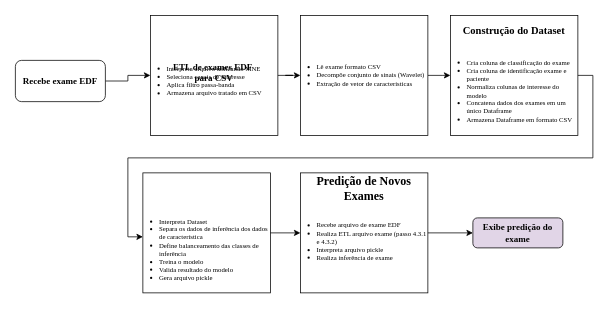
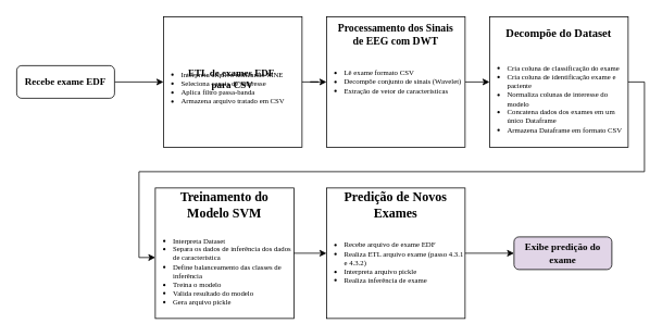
  <mxCell id="0" />
  <mxCell id="1" parent="0" />
  <mxCell id="2" value="" style="edgeStyle=orthogonalEdgeStyle;rounded=0;orthogonalLoop=1;jettySize=auto;html=1;" edge="1" parent="1" source="3" target="5"><mxGeometry relative="1" as="geometry" /></mxCell>
- <mxCell id="3" value="&lt;font face=&quot;Times New Roman&quot;&gt;&lt;b&gt;Recebe exame EDF&lt;br&gt;&lt;/b&gt;&lt;/font&gt;" style="rounded=1;whiteSpace=wrap;html=1;" vertex="1" parent="1"><mxGeometry x="20" y="80" width="120" height="55" as="geometry" /></mxCell>
+ <mxCell id="3" value="&lt;font face=&quot;Times New Roman&quot;&gt;&lt;b&gt;Recebe exame EDF&lt;br&gt;&lt;/b&gt;&lt;/font&gt;" style="rounded=1;whiteSpace=wrap;html=1;" vertex="1" parent="1"><mxGeometry x="20" y="80" width="120" height="40" as="geometry" /></mxCell>
  <mxCell id="4" value="" style="group" vertex="1" connectable="0" parent="1"><mxGeometry x="200" y="20" width="170" height="160" as="geometry" /></mxCell>
  <mxCell id="5" value="&lt;font face=&quot;Tahoma&quot;&gt;&lt;br&gt;&lt;/font&gt;&lt;ul style=&quot;font-size: 9px; padding-left: 20px;&quot;&gt;&lt;li&gt;&lt;font face=&quot;zeKxVu2DvvRZIlE8RtYO&quot; style=&quot;font-size: 9px;&quot;&gt;Interpreta arquivo utilizando MNE&lt;br&gt;&lt;/font&gt;&lt;/li&gt;&lt;li&gt;&lt;font face=&quot;zeKxVu2DvvRZIlE8RtYO&quot;&gt;Seleciona canais de interesse &lt;/font&gt;&lt;br&gt;&lt;/li&gt;&lt;li&gt;&lt;font face=&quot;zeKxVu2DvvRZIlE8RtYO&quot;&gt;Aplica filtro passa-banda&lt;/font&gt;&lt;br&gt;&lt;/li&gt;&lt;li&gt;&lt;font face=&quot;zeKxVu2DvvRZIlE8RtYO&quot; style=&quot;font-size: 9px;&quot;&gt;Armazena arquivo tratado em CSV&lt;br&gt;&lt;/font&gt;&lt;/li&gt;&lt;/ul&gt;" style="rounded=0;whiteSpace=wrap;html=1;align=left;" vertex="1" parent="4"><mxGeometry width="170" height="160" as="geometry" /></mxCell>
  <mxCell id="6" value="&lt;div&gt;&lt;font face=&quot;Times New Roman&quot;&gt;&lt;b&gt;ETL de exames EDF&amp;nbsp;&lt;/b&gt;&lt;/font&gt;&lt;/div&gt;&lt;div&gt;&lt;font face=&quot;x8HfPYt_jtOgaRPftuJ_&quot;&gt;&lt;b&gt;para CSV&lt;/b&gt;&lt;/font&gt;&lt;/div&gt;" style="text;html=1;align=center;verticalAlign=middle;whiteSpace=wrap;rounded=0;" vertex="1" parent="4"><mxGeometry x="13.077" y="63.421" width="143.846" height="25.263" as="geometry" /></mxCell>
  <mxCell id="7" value="" style="group" vertex="1" connectable="0" parent="1"><mxGeometry x="400" y="20" width="170" height="160" as="geometry" /></mxCell>
  <mxCell id="8" style="edgeStyle=orthogonalEdgeStyle;rounded=0;orthogonalLoop=1;jettySize=auto;html=1;" edge="1" parent="7" source="9"><mxGeometry relative="1" as="geometry"><mxPoint x="200" y="80" as="targetPoint" /></mxGeometry></mxCell>
  <mxCell id="9" value="&lt;p style=&quot;line-height: 120%;&quot;&gt;&lt;/p&gt;&lt;ul style=&quot;font-size: 9px; padding-left: 20px;&quot;&gt;&lt;li&gt;&lt;font face=&quot;zeKxVu2DvvRZIlE8RtYO&quot; style=&quot;font-size: 9px;&quot;&gt;Lê exame formato CSV&lt;br&gt;&lt;/font&gt;&lt;/li&gt;&lt;li&gt;&lt;font face=&quot;zeKxVu2DvvRZIlE8RtYO&quot;&gt;Decompõe conjunto de sinais (Wavelet)&lt;br&gt;&lt;/font&gt;&lt;/li&gt;&lt;li&gt;&lt;font face=&quot;zeKxVu2DvvRZIlE8RtYO&quot;&gt;Extração de vetor de características&lt;br&gt;&lt;/font&gt;&lt;/li&gt;&lt;/ul&gt;&lt;p&gt;&lt;/p&gt;&lt;p&gt;&lt;/p&gt;" style="rounded=0;whiteSpace=wrap;html=1;align=left;" vertex="1" parent="7"><mxGeometry width="170" height="160" as="geometry" /></mxCell>
+ <mxCell id="10" value="&lt;font face=&quot;Times New Roman&quot; style=&quot;font-size: 13px;&quot;&gt;&lt;b&gt;&lt;span data-darkreader-inline-bgcolor=&quot;&quot; data-darkreader-inline-color=&quot;&quot; id=&quot;docs-internal-guid-e3e81bfb-7fff-dc4f-59bf-74c2e50c88cb&quot; style=&quot;color: rgb(0, 0, 0); background-color: transparent; font-style: normal; font-variant: normal; text-decoration: none; vertical-align: baseline; white-space: pre-wrap; --darkreader-inline-color: #e8e6e3; --darkreader-inline-bgcolor: transparent;&quot;&gt;Processamento dos Sinais de EEG com DWT&lt;/span&gt;&lt;/b&gt;&lt;/font&gt;" style="text;html=1;align=center;verticalAlign=middle;whiteSpace=wrap;rounded=0;" vertex="1" parent="7"><mxGeometry x="10" y="8.421" width="150" height="25.263" as="geometry" /></mxCell>
  <mxCell id="11" style="edgeStyle=orthogonalEdgeStyle;rounded=0;orthogonalLoop=1;jettySize=auto;html=1;entryX=0;entryY=0.5;entryDx=0;entryDy=0;" edge="1" parent="1" source="5" target="9"><mxGeometry relative="1" as="geometry" /></mxCell>
  <mxCell id="12" value="" style="group" vertex="1" connectable="0" parent="1"><mxGeometry x="600" y="20" width="170" height="160" as="geometry" /></mxCell>
  <mxCell id="13" value="&lt;p style=&quot;line-height: 250%;&quot;&gt;&lt;font face=&quot;Tahoma&quot;&gt;&lt;br&gt;&lt;/font&gt;&lt;/p&gt;&lt;ul style=&quot;font-size: 9px; padding-left: 20px;&quot;&gt;&lt;li&gt;&lt;font face=&quot;zeKxVu2DvvRZIlE8RtYO&quot; style=&quot;font-size: 9px;&quot;&gt;Cria coluna de classificação do exame&lt;/font&gt;&lt;/li&gt;&lt;li&gt;&lt;font face=&quot;zeKxVu2DvvRZIlE8RtYO&quot; style=&quot;font-size: 9px;&quot;&gt;Cria coluna de identificação exame e paciente &lt;br&gt;&lt;/font&gt;&lt;/li&gt;&lt;li&gt;&lt;font face=&quot;zeKxVu2DvvRZIlE8RtYO&quot; style=&quot;font-size: 9px;&quot;&gt;Normaliza colunas de interesse do modelo&amp;nbsp;&lt;/font&gt;&lt;/li&gt;&lt;li&gt;&lt;font face=&quot;zeKxVu2DvvRZIlE8RtYO&quot; style=&quot;font-size: 9px;&quot;&gt;Concatena dados dos exames em um único Dataframe&lt;br&gt;&lt;/font&gt;&lt;/li&gt;&lt;li&gt;&lt;font face=&quot;zeKxVu2DvvRZIlE8RtYO&quot;&gt;Armazena Dataframe em formato CSV&lt;br&gt;&lt;/font&gt;&lt;/li&gt;&lt;/ul&gt;&lt;p&gt;&lt;/p&gt;" style="rounded=0;whiteSpace=wrap;html=1;align=left;" vertex="1" parent="12"><mxGeometry width="170" height="160" as="geometry" /></mxCell>
- <mxCell id="14" value="&lt;font face=&quot;Times New Roman&quot; size=&quot;1&quot;&gt;&lt;b&gt;&lt;span data-darkreader-inline-bgcolor=&quot;&quot; data-darkreader-inline-color=&quot;&quot; id=&quot;docs-internal-guid-e478ff09-7fff-7e8d-69f6-0f9393a9a4c4&quot; style=&quot;color: rgb(0, 0, 0); background-color: transparent; font-style: normal; font-variant: normal; text-decoration: none; vertical-align: baseline; white-space: pre-wrap; --darkreader-inline-color: #e8e6e3; --darkreader-inline-bgcolor: transparent; font-size: 14px;&quot;&gt;Construção do Dataset&lt;/span&gt;&lt;/b&gt;&lt;/font&gt;" style="text;html=1;align=center;verticalAlign=middle;whiteSpace=wrap;rounded=0;" vertex="1" parent="12"><mxGeometry x="10" y="8.421" width="150" height="25.263" as="geometry" /></mxCell>
+ <mxCell id="14" value="&lt;font face=&quot;Times New Roman&quot; size=&quot;1&quot;&gt;&lt;b&gt;&lt;span data-darkreader-inline-bgcolor=&quot;&quot; data-darkreader-inline-color=&quot;&quot; id=&quot;docs-internal-guid-e478ff09-7fff-7e8d-69f6-0f9393a9a4c4&quot; style=&quot;color: rgb(0, 0, 0); background-color: transparent; font-style: normal; font-variant: normal; text-decoration: none; vertical-align: baseline; white-space: pre-wrap; --darkreader-inline-color: #e8e6e3; --darkreader-inline-bgcolor: transparent; font-size: 14px;&quot;&gt;Decompõe do Dataset&lt;/span&gt;&lt;/b&gt;&lt;/font&gt;" style="text;html=1;align=center;verticalAlign=middle;whiteSpace=wrap;rounded=0;" vertex="1" parent="12"><mxGeometry x="10" y="8.421" width="150" height="25.263" as="geometry" /></mxCell>
  <mxCell id="15" value="" style="group" vertex="1" connectable="0" parent="1"><mxGeometry x="400" y="230" width="170" height="160" as="geometry" /></mxCell>
  <mxCell id="16" value="&lt;p style=&quot;line-height: 140%;&quot;&gt;&lt;/p&gt;&lt;div&gt;&lt;br&gt;&lt;/div&gt;&lt;ul style=&quot;font-size: 9px; padding-left: 20px;&quot;&gt;&lt;li&gt;&lt;font face=&quot;Times New Roman&quot; style=&quot;font-size: 9px;&quot;&gt;Recebe arquivo de exame EDF&lt;/font&gt;&lt;font face=&quot;Tahoma&quot; style=&quot;font-size: 9px;&quot;&gt; &lt;/font&gt;&lt;font face=&quot;fCrsY3Vi3brQpXXDE2ob&quot; style=&quot;font-size: 9px;&quot;&gt;&lt;br&gt;&lt;/font&gt;&lt;/li&gt;&lt;li&gt;&lt;font style=&quot;font-size: 9px;&quot; face=&quot;Iro1ek4Ks0ADRoZDJtPR&quot;&gt;Realiza ETL arquivo exame (passo 4.3.1 e 4.3.2)&lt;br&gt;&lt;/font&gt;&lt;/li&gt;&lt;li&gt;&lt;font style=&quot;font-size: 9px;&quot; face=&quot;Iro1ek4Ks0ADRoZDJtPR&quot;&gt;Interpreta arquivo pickle &lt;br&gt;&lt;/font&gt;&lt;/li&gt;&lt;li&gt;&lt;font style=&quot;font-size: 9px;&quot; face=&quot;Iro1ek4Ks0ADRoZDJtPR&quot;&gt;Realiza inferência de exame&lt;/font&gt;&lt;/li&gt;&lt;/ul&gt;&lt;p&gt;&lt;/p&gt;" style="rounded=0;whiteSpace=wrap;html=1;align=left;" vertex="1" parent="15"><mxGeometry width="170" height="160" as="geometry" /></mxCell>
  <mxCell id="17" value="&lt;font face=&quot;Times New Roman&quot;&gt;&lt;b&gt;&lt;span data-darkreader-inline-bgcolor=&quot;&quot; data-darkreader-inline-color=&quot;&quot; id=&quot;docs-internal-guid-e478ff09-7fff-7e8d-69f6-0f9393a9a4c4&quot; style=&quot;font-size: 12pt; color: rgb(0, 0, 0); background-color: transparent; font-style: normal; font-variant: normal; text-decoration: none; vertical-align: baseline; white-space: pre-wrap; --darkreader-inline-color: #e8e6e3; --darkreader-inline-bgcolor: transparent;&quot;&gt;Predição de Novos Exames&lt;/span&gt;&lt;/b&gt;&lt;/font&gt;" style="text;html=1;align=center;verticalAlign=middle;whiteSpace=wrap;rounded=0;" vertex="1" parent="15"><mxGeometry x="10" y="8.421" width="150" height="25.263" as="geometry" /></mxCell>
  <mxCell id="18" value="" style="group" vertex="1" connectable="0" parent="1"><mxGeometry x="190" y="230" width="170" height="160" as="geometry" /></mxCell>
  <mxCell id="19" value="&lt;p style=&quot;line-height: 270%;&quot;&gt;&lt;font face=&quot;Tahoma&quot;&gt;&lt;br&gt;&lt;/font&gt;&lt;/p&gt;&lt;ul style=&quot;font-size: 9px; padding-left: 20px;&quot;&gt;&lt;li&gt;&lt;font face=&quot;zeKxVu2DvvRZIlE8RtYO&quot; style=&quot;font-size: 9px;&quot;&gt;Interpreta Dataset &lt;br&gt;&lt;/font&gt;&lt;/li&gt;&lt;li&gt;&lt;font face=&quot;zeKxVu2DvvRZIlE8RtYO&quot; style=&quot;font-size: 9px;&quot;&gt;Separa os dados de inferência dos dados de característica&amp;nbsp; &lt;br&gt;&lt;/font&gt;&lt;/li&gt;&lt;li&gt;&lt;font face=&quot;zeKxVu2DvvRZIlE8RtYO&quot; style=&quot;font-size: 9px;&quot;&gt;Define balanceamento das classes de inferência &lt;br&gt;&lt;/font&gt;&lt;/li&gt;&lt;li&gt;&lt;font face=&quot;zeKxVu2DvvRZIlE8RtYO&quot; style=&quot;font-size: 9px;&quot;&gt;Treina o modelo &lt;br&gt;&lt;/font&gt;&lt;/li&gt;&lt;li&gt;&lt;font face=&quot;zeKxVu2DvvRZIlE8RtYO&quot; style=&quot;font-size: 9px;&quot;&gt;Valida resultado do modelo&lt;/font&gt;&lt;/li&gt;&lt;li&gt;&lt;font face=&quot;zeKxVu2DvvRZIlE8RtYO&quot; style=&quot;font-size: 9px;&quot;&gt;Gera arquivo pickle &lt;br&gt;&lt;/font&gt;&lt;/li&gt;&lt;/ul&gt;&lt;p&gt;&lt;/p&gt;" style="rounded=0;whiteSpace=wrap;html=1;align=left;" vertex="1" parent="18"><mxGeometry width="170" height="160" as="geometry" /></mxCell>
+ <mxCell id="20" value="&lt;font face=&quot;Times New Roman&quot;&gt;&lt;b&gt;&lt;span data-darkreader-inline-bgcolor=&quot;&quot; data-darkreader-inline-color=&quot;&quot; id=&quot;docs-internal-guid-ab0b5cd6-7fff-e66d-8389-72d8aada69fc&quot; style=&quot;font-size: 12pt; color: rgb(0, 0, 0); background-color: transparent; font-style: normal; font-variant: normal; text-decoration: none; vertical-align: baseline; white-space: pre-wrap; --darkreader-inline-color: #e8e6e3; --darkreader-inline-bgcolor: transparent;&quot;&gt;Treinamento do Modelo SVM&lt;/span&gt;&lt;/b&gt;&lt;/font&gt;" style="text;html=1;align=center;verticalAlign=middle;whiteSpace=wrap;rounded=0;" vertex="1" parent="18"><mxGeometry x="10" y="8.421" width="150" height="25.263" as="geometry" /></mxCell>
  <mxCell id="21" style="edgeStyle=orthogonalEdgeStyle;rounded=0;orthogonalLoop=1;jettySize=auto;html=1;entryX=0;entryY=0.5;entryDx=0;entryDy=0;" edge="1" parent="1" source="19" target="16"><mxGeometry relative="1" as="geometry"><mxPoint x="1090" y="115" as="targetPoint" /></mxGeometry></mxCell>
  <mxCell id="22" value="&lt;font face=&quot;Times New Roman&quot; size=&quot;1&quot;&gt;&lt;b style=&quot;font-size: 12px;&quot;&gt;Exibe predição do exame&lt;/b&gt;&lt;/font&gt;" style="rounded=1;whiteSpace=wrap;html=1;fillColor=#e1d5e7;" vertex="1" parent="1"><mxGeometry x="630" y="290" width="120" height="40" as="geometry" /></mxCell>
  <mxCell id="23" style="edgeStyle=orthogonalEdgeStyle;rounded=0;orthogonalLoop=1;jettySize=auto;html=1;entryX=0;entryY=0.533;entryDx=0;entryDy=0;entryPerimeter=0;" edge="1" parent="1" source="13" target="19"><mxGeometry relative="1" as="geometry"><Array as="points"><mxPoint x="790" y="100" /><mxPoint x="790" y="210" /><mxPoint x="170" y="210" /><mxPoint x="170" y="315" /></Array></mxGeometry></mxCell>
  <mxCell id="24" style="edgeStyle=orthogonalEdgeStyle;rounded=0;orthogonalLoop=1;jettySize=auto;html=1;entryX=0;entryY=0.5;entryDx=0;entryDy=0;" edge="1" parent="1" source="16" target="22"><mxGeometry relative="1" as="geometry" /></mxCell>
